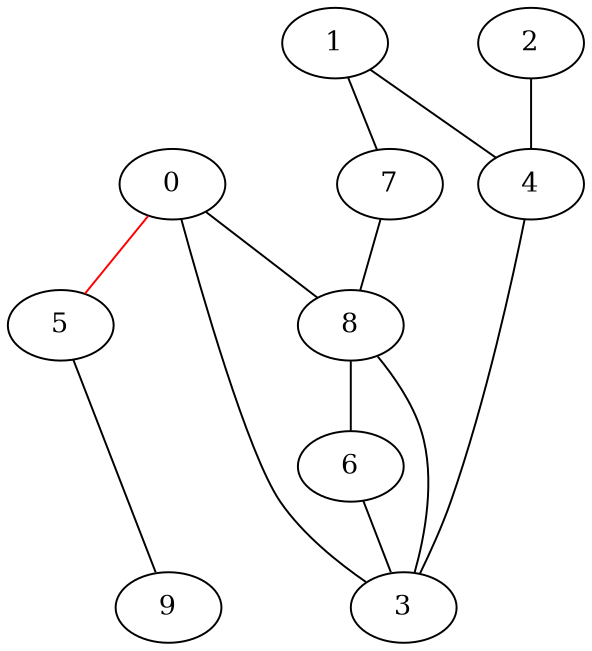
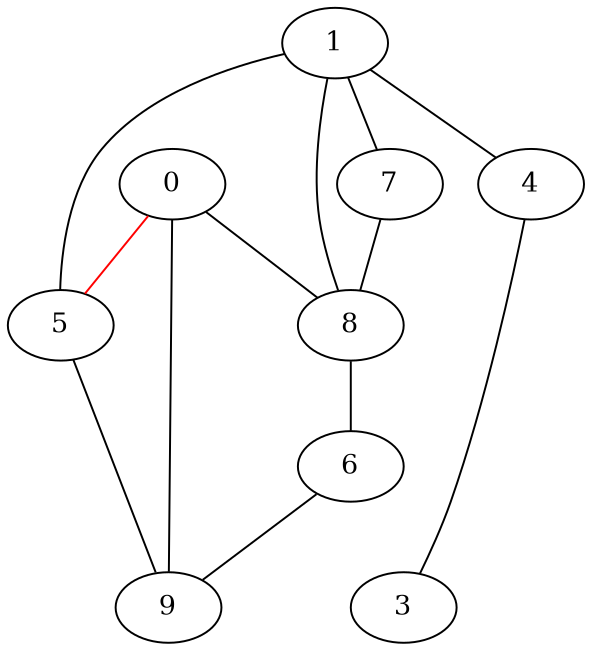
  graph {
    0
    5
    8
    9
    1
    4
    7
    6
    3
-   2
    0 -- 5 [color=red]
    0 -- 8
-   0 -- 3
+   0 -- 9
    5 -- 9
    8 -- 6
+   1 -- 5
    1 -- 4
    1 -- 7
    4 -- 3
    7 -- 8
-   6 -- 3
-   3 -- 8
-   2 -- 4
+   6 -- 9
+   1 -- 8
  }
